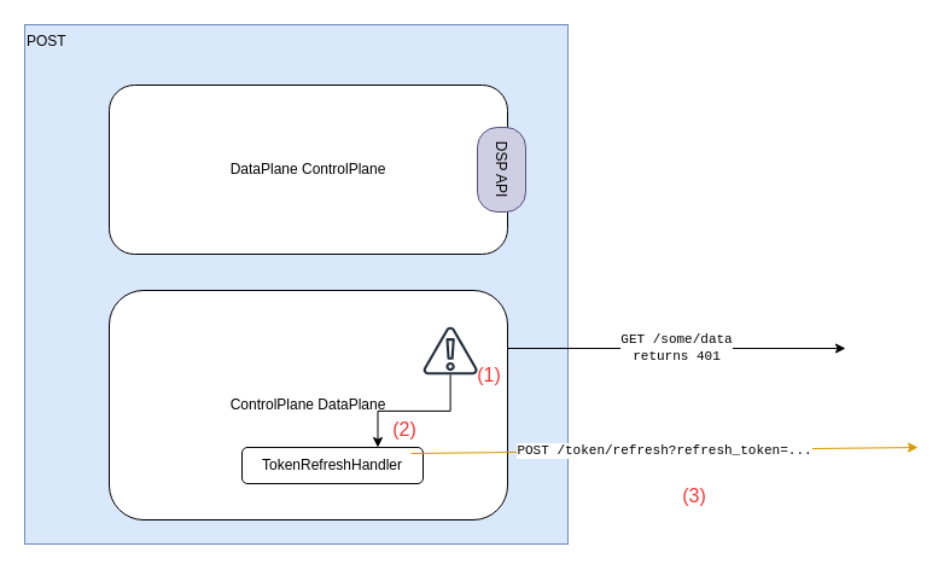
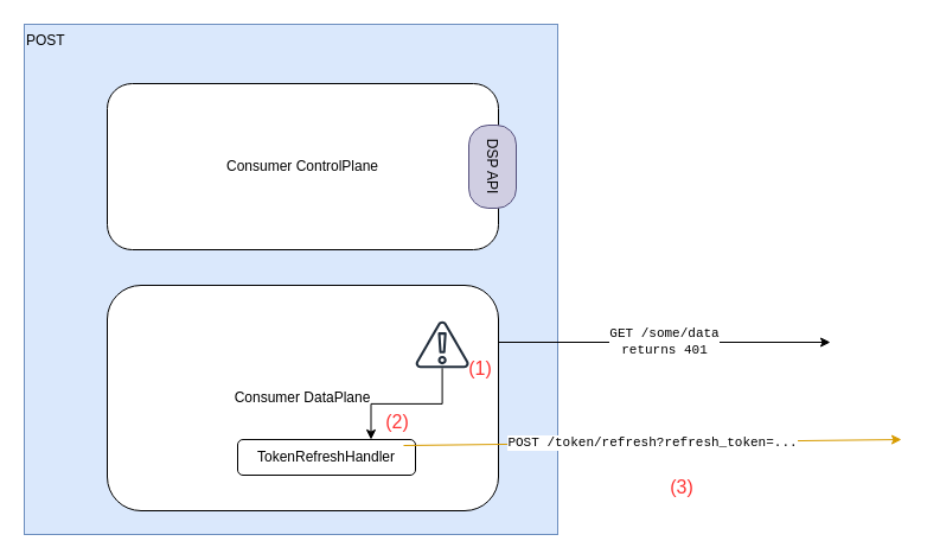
  <mxCell id="0" />
  <mxCell id="1" parent="0" />
  <mxCell id="2" value="&lt;div align=&quot;left&quot;&gt;POST&lt;/div&gt;" style="rounded=0;whiteSpace=wrap;html=1;fillColor=#dae8fc;strokeColor=#6c8ebf;align=left;verticalAlign=top;" vertex="1" parent="1"><mxGeometry x="20" y="20" width="450" height="430" as="geometry" /></mxCell>
- <mxCell id="3" value="DataPlane ControlPlane" style="rounded=1;whiteSpace=wrap;html=1;" vertex="1" parent="1"><mxGeometry x="90" y="70" width="330" height="140" as="geometry" /></mxCell>
- <mxCell id="4" value="ControlPlane DataPlane" style="rounded=1;whiteSpace=wrap;html=1;" vertex="1" parent="1"><mxGeometry x="90" y="240" width="330" height="190" as="geometry" /></mxCell>
+ <mxCell id="3" value="Consumer ControlPlane" style="rounded=1;whiteSpace=wrap;html=1;" vertex="1" parent="1"><mxGeometry x="90" y="70" width="330" height="140" as="geometry" /></mxCell>
+ <mxCell id="4" value="Consumer DataPlane" style="rounded=1;whiteSpace=wrap;html=1;" vertex="1" parent="1"><mxGeometry x="90" y="240" width="330" height="190" as="geometry" /></mxCell>
  <mxCell id="5" value="DSP API" style="rounded=1;whiteSpace=wrap;html=1;arcSize=41;rotation=90;fillColor=#d0cee2;strokeColor=#56517e;" vertex="1" parent="1"><mxGeometry x="380" y="120" width="70" height="40" as="geometry" /></mxCell>
  <mxCell id="6" value="(1)" style="text;html=1;align=center;verticalAlign=middle;whiteSpace=wrap;rounded=0;fontSize=16;fontColor=#FF3333;" vertex="1" parent="1"><mxGeometry x="370" y="295" width="70" height="30" as="geometry" /></mxCell>
  <mxCell id="7" value="TokenRefreshHandler" style="rounded=1;whiteSpace=wrap;html=1;" vertex="1" parent="1"><mxGeometry x="200" y="370" width="150" height="30" as="geometry" /></mxCell>
  <mxCell id="8" value="POST /token/refresh?refresh_token=..." style="endArrow=classic;html=1;rounded=0;fontFamily=Courier New;fillColor=#ffe6cc;strokeColor=#d79b00;exitX=1;exitY=0.5;exitDx=0;exitDy=0;" edge="1" parent="1"><mxGeometry width="50" height="50" relative="1" as="geometry"><mxPoint x="340" y="375" as="sourcePoint" /><mxPoint x="760" y="370" as="targetPoint" /></mxGeometry></mxCell>
  <mxCell id="9" value="GET /some/data&lt;br&gt;returns 401" style="endArrow=classic;html=1;rounded=0;fontFamily=Courier New;exitX=1;exitY=0.25;exitDx=0;exitDy=0;" edge="1" parent="1"><mxGeometry x="0.002" width="50" height="50" relative="1" as="geometry"><mxPoint x="420" y="288" as="sourcePoint" /><mxPoint x="700" y="288" as="targetPoint" /><mxPoint as="offset" /></mxGeometry></mxCell>
  <mxCell id="10" value="" style="sketch=0;outlineConnect=0;fontColor=#232F3E;gradientColor=none;fillColor=#232F3D;strokeColor=none;dashed=0;verticalLabelPosition=bottom;verticalAlign=top;align=center;html=1;fontSize=12;fontStyle=0;aspect=fixed;pointerEvents=1;shape=mxgraph.aws4.alert;" vertex="1" parent="1"><mxGeometry x="350" y="270" width="45.22" height="40" as="geometry" /></mxCell>
  <mxCell id="11" value="" style="endArrow=classic;html=1;rounded=0;entryX=0.75;entryY=0;entryDx=0;entryDy=0;edgeStyle=orthogonalEdgeStyle;" edge="1" parent="1" source="10" target="7"><mxGeometry width="50" height="50" relative="1" as="geometry"><mxPoint x="830" y="650" as="sourcePoint" /><mxPoint x="880" y="600" as="targetPoint" /></mxGeometry></mxCell>
  <mxCell id="12" value="(2)" style="text;html=1;align=center;verticalAlign=middle;whiteSpace=wrap;rounded=0;fontSize=16;fontColor=#FF3333;" vertex="1" parent="1"><mxGeometry x="300" y="340" width="70" height="30" as="geometry" /></mxCell>
  <mxCell id="13" value="(3)" style="text;html=1;align=center;verticalAlign=middle;whiteSpace=wrap;rounded=0;fontSize=16;fontColor=#FF3333;" vertex="1" parent="1"><mxGeometry x="540" y="395" width="70" height="30" as="geometry" /></mxCell>
